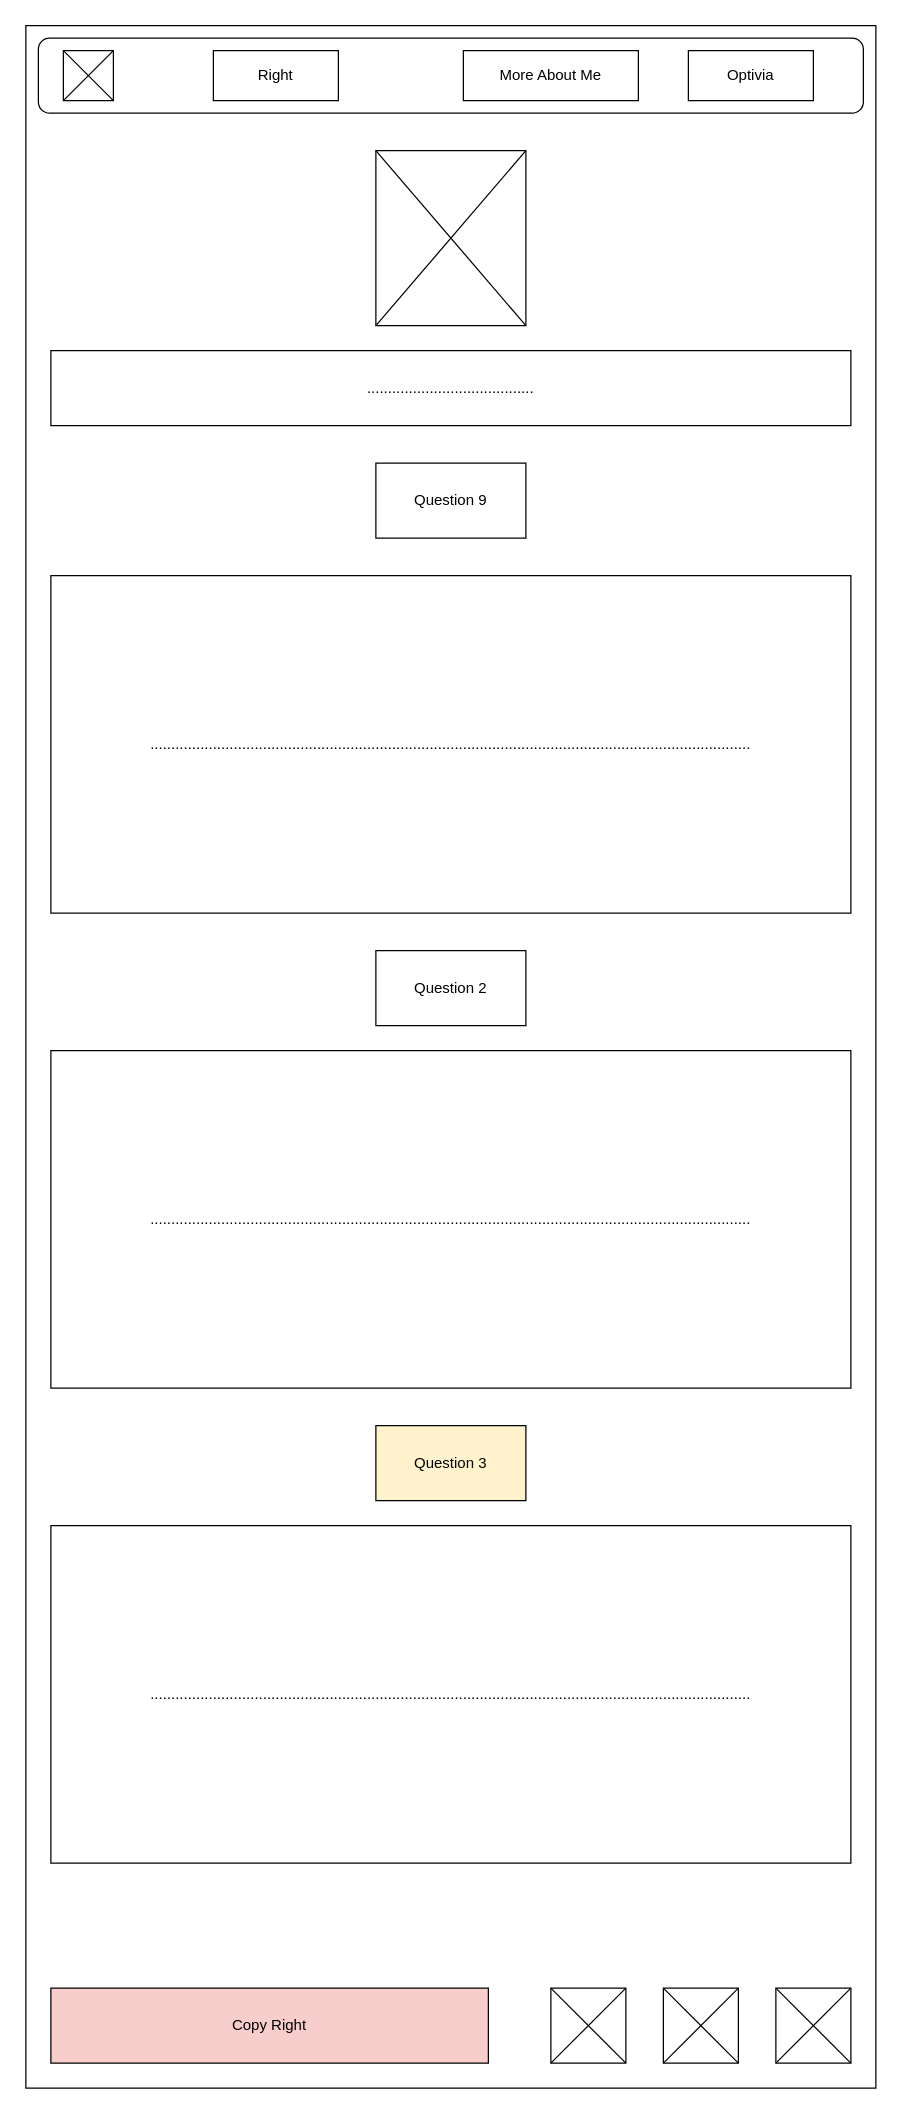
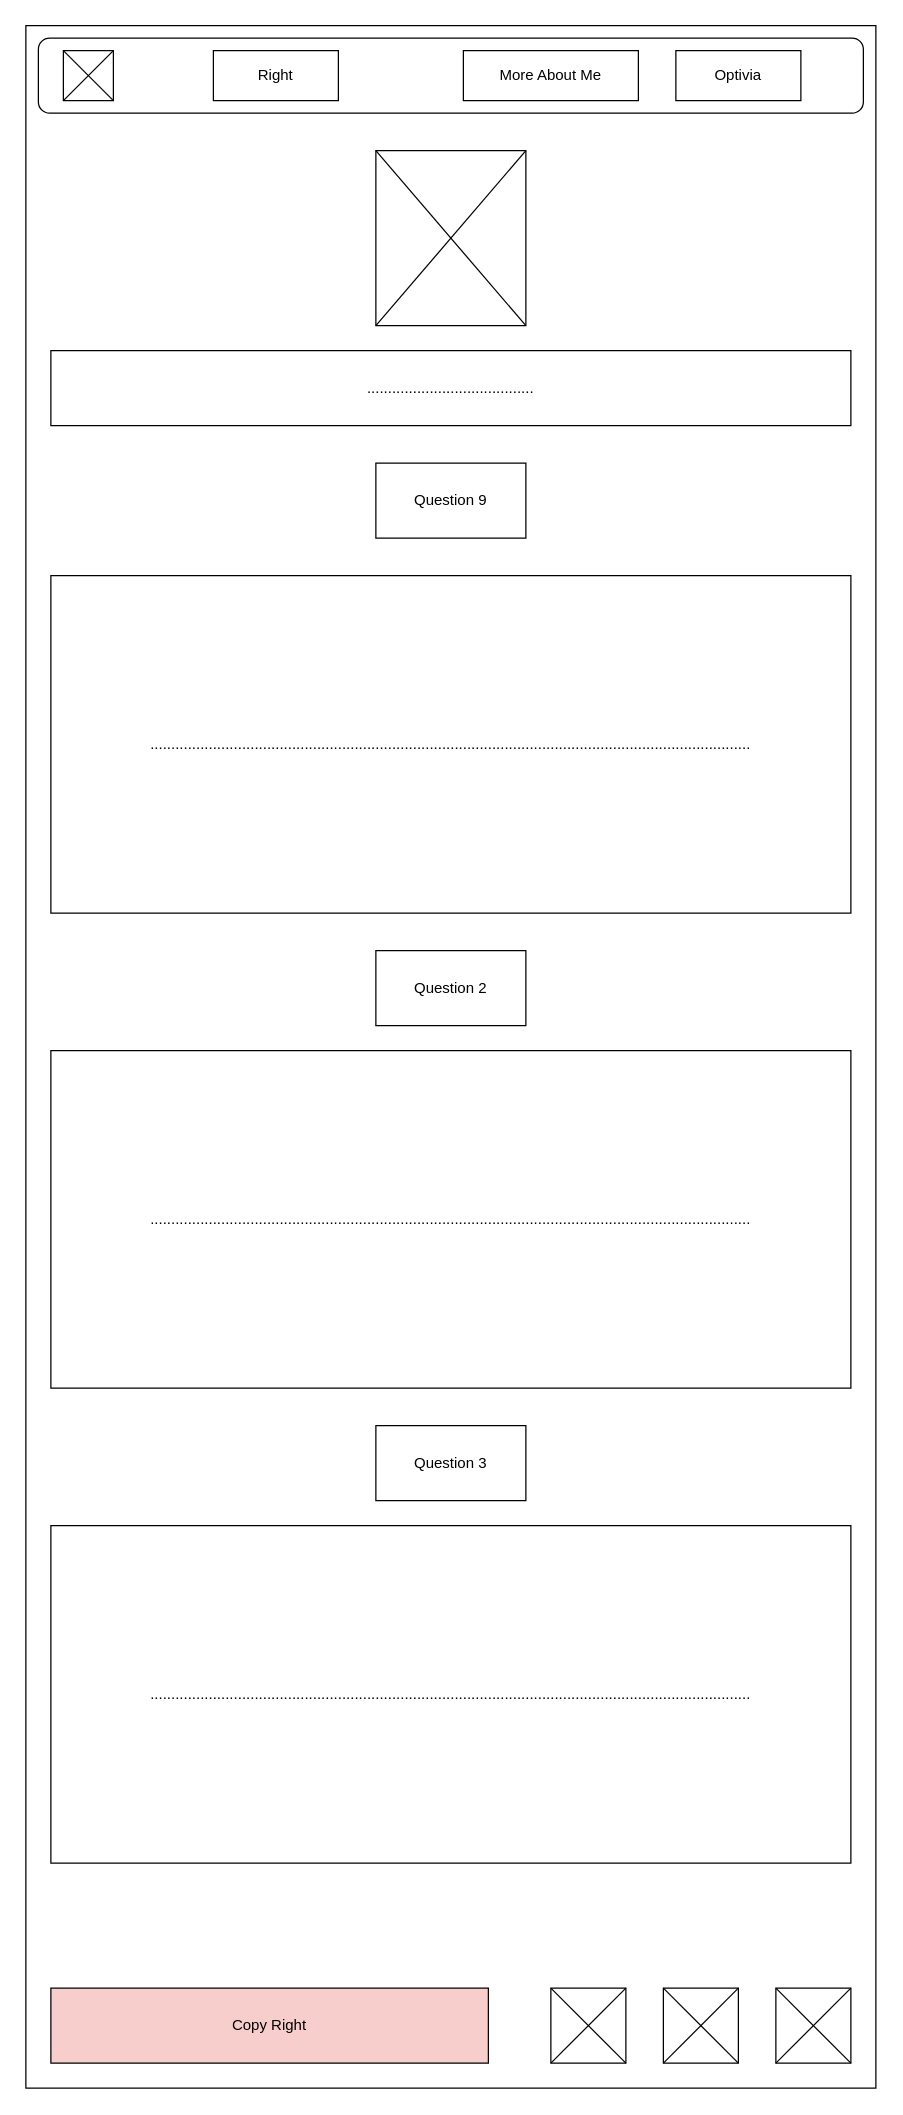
  <mxCell id="0" />
  <mxCell id="1" parent="0" />
  <mxCell id="2" value="" style="rounded=0;whiteSpace=wrap;html=1;" vertex="1" parent="1"><mxGeometry x="20" y="20" width="680" height="1650" as="geometry" /></mxCell>
  <mxCell id="3" value="" style="rounded=1;whiteSpace=wrap;html=1;" vertex="1" parent="1"><mxGeometry x="30" y="30" width="660" height="60" as="geometry" /></mxCell>
  <mxCell id="4" value="Right" style="rounded=0;whiteSpace=wrap;html=1;" vertex="1" parent="1"><mxGeometry x="170" y="40" width="100" height="40" as="geometry" /></mxCell>
  <mxCell id="5" value="More About Me" style="rounded=0;whiteSpace=wrap;html=1;" vertex="1" parent="1"><mxGeometry x="370" y="40" width="140" height="40" as="geometry" /></mxCell>
- <mxCell id="6" value="Optivia" style="rounded=0;whiteSpace=wrap;html=1;" vertex="1" parent="1"><mxGeometry x="550" y="40" width="100" height="40" as="geometry" /></mxCell>
+ <mxCell id="6" value="Optivia" style="rounded=0;whiteSpace=wrap;html=1;" vertex="1" parent="1"><mxGeometry x="540" y="40" width="100" height="40" as="geometry" /></mxCell>
  <mxCell id="7" value="" style="rounded=0;whiteSpace=wrap;html=1;" vertex="1" parent="1"><mxGeometry x="50" y="40" width="40" height="40" as="geometry" /></mxCell>
  <mxCell id="8" value="" style="endArrow=none;html=1;rounded=0;entryX=0;entryY=0;entryDx=0;entryDy=0;exitX=1;exitY=1;exitDx=0;exitDy=0;" edge="1" parent="1" source="7" target="7"><mxGeometry width="50" height="50" relative="1" as="geometry"><mxPoint x="500" y="320" as="sourcePoint" /><mxPoint x="550" y="270" as="targetPoint" /></mxGeometry></mxCell>
  <mxCell id="9" value="" style="endArrow=none;html=1;rounded=0;" edge="1" parent="1"><mxGeometry width="50" height="50" relative="1" as="geometry"><mxPoint x="50" y="80" as="sourcePoint" /><mxPoint x="90" y="40" as="targetPoint" /></mxGeometry></mxCell>
  <mxCell id="10" value="" style="rounded=0;whiteSpace=wrap;html=1;" vertex="1" parent="1"><mxGeometry x="300" y="120" width="120" height="140" as="geometry" /></mxCell>
  <mxCell id="11" value="" style="endArrow=none;html=1;rounded=0;exitX=0;exitY=1;exitDx=0;exitDy=0;" edge="1" parent="1" source="10"><mxGeometry width="50" height="50" relative="1" as="geometry"><mxPoint x="370" y="170" as="sourcePoint" /><mxPoint x="420" y="120" as="targetPoint" /></mxGeometry></mxCell>
  <mxCell id="12" value="" style="endArrow=none;html=1;rounded=0;entryX=0;entryY=0;entryDx=0;entryDy=0;exitX=1;exitY=1;exitDx=0;exitDy=0;" edge="1" parent="1" source="10" target="10"><mxGeometry width="50" height="50" relative="1" as="geometry"><mxPoint x="500" y="320" as="sourcePoint" /><mxPoint x="550" y="270" as="targetPoint" /></mxGeometry></mxCell>
  <mxCell id="13" value="................................................................................................................................................" style="rounded=0;whiteSpace=wrap;html=1;" vertex="1" parent="1"><mxGeometry x="40" y="460" width="640" height="270" as="geometry" /></mxCell>
  <mxCell id="14" value="........................................" style="rounded=0;whiteSpace=wrap;html=1;" vertex="1" parent="1"><mxGeometry x="40" y="280" width="640" height="60" as="geometry" /></mxCell>
  <mxCell id="15" value="Question 9" style="rounded=0;whiteSpace=wrap;html=1;" vertex="1" parent="1"><mxGeometry x="300" y="370" width="120" height="60" as="geometry" /></mxCell>
- <mxCell id="16" value="Question 3" style="rounded=0;whiteSpace=wrap;html=1;fillColor=#fff2cc;" vertex="1" parent="1"><mxGeometry x="300" y="1140" width="120" height="60" as="geometry" /></mxCell>
+ <mxCell id="16" value="Question 3" style="rounded=0;whiteSpace=wrap;html=1;" vertex="1" parent="1"><mxGeometry x="300" y="1140" width="120" height="60" as="geometry" /></mxCell>
  <mxCell id="17" value="Question 2" style="rounded=0;whiteSpace=wrap;html=1;" vertex="1" parent="1"><mxGeometry x="300" y="760" width="120" height="60" as="geometry" /></mxCell>
  <mxCell id="18" value="................................................................................................................................................" style="rounded=0;whiteSpace=wrap;html=1;" vertex="1" parent="1"><mxGeometry x="40" y="1220" width="640" height="270" as="geometry" /></mxCell>
  <mxCell id="19" value="................................................................................................................................................" style="rounded=0;whiteSpace=wrap;html=1;" vertex="1" parent="1"><mxGeometry x="40" y="840" width="640" height="270" as="geometry" /></mxCell>
  <mxCell id="20" value="" style="rounded=0;whiteSpace=wrap;html=1;" vertex="1" parent="1"><mxGeometry x="440" y="1590" width="60" height="60" as="geometry" /></mxCell>
  <mxCell id="21" value="" style="rounded=0;whiteSpace=wrap;html=1;" vertex="1" parent="1"><mxGeometry x="530" y="1590" width="60" height="60" as="geometry" /></mxCell>
  <mxCell id="22" value="" style="rounded=0;whiteSpace=wrap;html=1;" vertex="1" parent="1"><mxGeometry x="620" y="1590" width="60" height="60" as="geometry" /></mxCell>
  <mxCell id="23" value="" style="endArrow=none;html=1;rounded=0;entryX=0;entryY=0;entryDx=0;entryDy=0;exitX=1;exitY=1;exitDx=0;exitDy=0;" edge="1" parent="1" source="20" target="20"><mxGeometry width="50" height="50" relative="1" as="geometry"><mxPoint x="380" y="1620" as="sourcePoint" /><mxPoint x="430" y="1570" as="targetPoint" /></mxGeometry></mxCell>
  <mxCell id="24" value="" style="endArrow=none;html=1;rounded=0;exitX=0;exitY=1;exitDx=0;exitDy=0;" edge="1" parent="1" source="22"><mxGeometry width="50" height="50" relative="1" as="geometry"><mxPoint x="630" y="1640" as="sourcePoint" /><mxPoint x="680" y="1590" as="targetPoint" /></mxGeometry></mxCell>
  <mxCell id="25" value="" style="endArrow=none;html=1;rounded=0;exitX=0;exitY=1;exitDx=0;exitDy=0;" edge="1" parent="1" source="21"><mxGeometry width="50" height="50" relative="1" as="geometry"><mxPoint x="540" y="1640" as="sourcePoint" /><mxPoint x="590" y="1590" as="targetPoint" /></mxGeometry></mxCell>
  <mxCell id="26" value="" style="endArrow=none;html=1;rounded=0;exitX=0;exitY=1;exitDx=0;exitDy=0;" edge="1" parent="1" source="20"><mxGeometry width="50" height="50" relative="1" as="geometry"><mxPoint x="450" y="1640" as="sourcePoint" /><mxPoint x="500" y="1590" as="targetPoint" /></mxGeometry></mxCell>
  <mxCell id="27" value="" style="endArrow=none;html=1;rounded=0;entryX=0;entryY=0;entryDx=0;entryDy=0;exitX=1;exitY=1;exitDx=0;exitDy=0;" edge="1" parent="1"><mxGeometry width="50" height="50" relative="1" as="geometry"><mxPoint x="680" y="1650" as="sourcePoint" /><mxPoint x="620" y="1590" as="targetPoint" /></mxGeometry></mxCell>
  <mxCell id="28" value="" style="endArrow=none;html=1;rounded=0;entryX=0;entryY=0;entryDx=0;entryDy=0;exitX=1;exitY=1;exitDx=0;exitDy=0;" edge="1" parent="1"><mxGeometry width="50" height="50" relative="1" as="geometry"><mxPoint x="590" y="1650" as="sourcePoint" /><mxPoint x="530" y="1590" as="targetPoint" /></mxGeometry></mxCell>
  <mxCell id="29" value="Copy Right" style="rounded=0;whiteSpace=wrap;html=1;fillColor=#f8cecc;" vertex="1" parent="1"><mxGeometry x="40" y="1590" width="350" height="60" as="geometry" /></mxCell>
